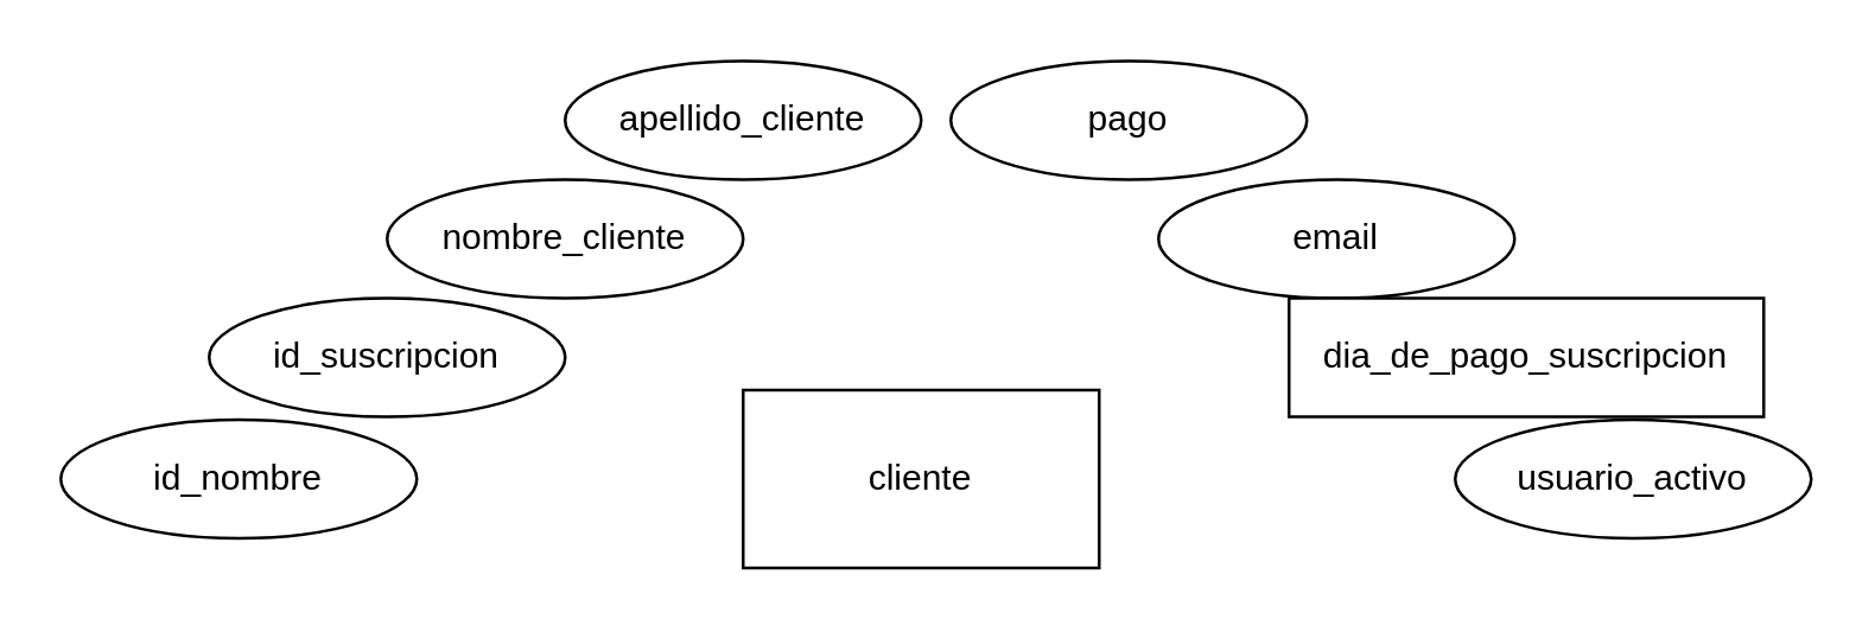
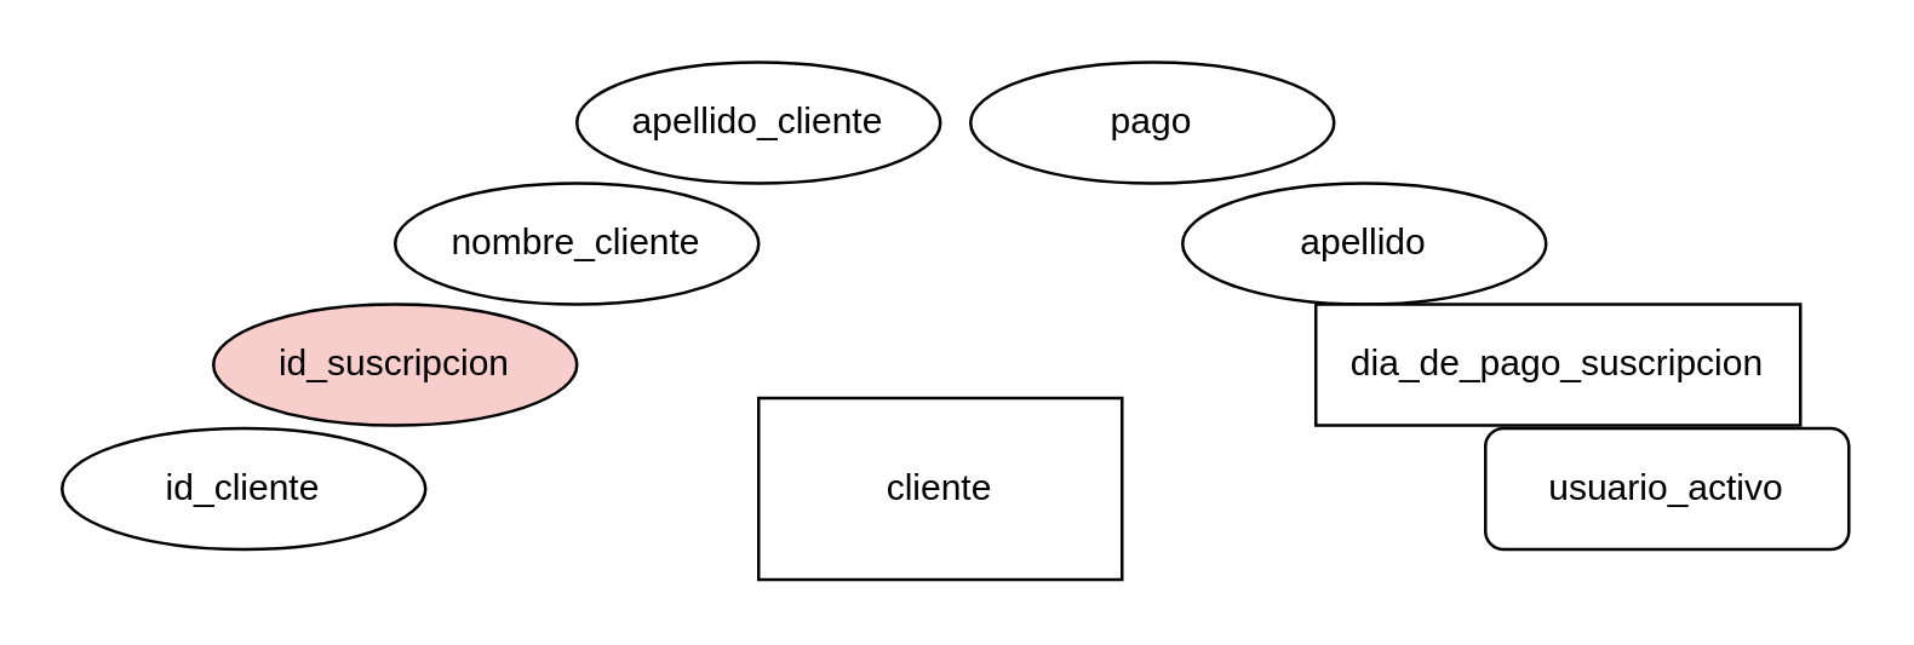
  <mxCell id="0" />
  <mxCell id="1" parent="0" />
  <mxCell id="2" value="cliente" style="rounded=0;whiteSpace=wrap;html=1;" parent="1" vertex="1"><mxGeometry x="250" y="131" width="120" height="60" as="geometry" /></mxCell>
- <mxCell id="3" value="id_nombre" style="ellipse;whiteSpace=wrap;html=1;" parent="1" vertex="1"><mxGeometry y="141" width="120" height="40" as="geometry" x="20" /></mxCell>
- <mxCell id="4" value="id_suscripcion" style="ellipse;whiteSpace=wrap;html=1;" parent="1" vertex="1"><mxGeometry x="70" y="100" width="120" height="40" as="geometry" /></mxCell>
+ <mxCell id="3" value="id_cliente" style="ellipse;whiteSpace=wrap;html=1;" parent="1" vertex="1"><mxGeometry y="141" width="120" height="40" as="geometry" x="20" /></mxCell>
+ <mxCell id="4" value="id_suscripcion" style="ellipse;whiteSpace=wrap;html=1;fillColor=#f8cecc;" parent="1" vertex="1"><mxGeometry x="70" y="100" width="120" height="40" as="geometry" /></mxCell>
  <mxCell id="5" value="nombre_cliente" style="ellipse;whiteSpace=wrap;html=1;" parent="1" vertex="1"><mxGeometry x="130" y="60" width="120" height="40" as="geometry" /></mxCell>
  <mxCell id="6" value="apellido_cliente" style="ellipse;whiteSpace=wrap;html=1;" parent="1" vertex="1"><mxGeometry x="190" y="20" width="120" height="40" as="geometry" /></mxCell>
  <mxCell id="7" value="pago" style="ellipse;whiteSpace=wrap;html=1;" parent="1" vertex="1"><mxGeometry x="320" y="20" width="120" height="40" as="geometry" /></mxCell>
- <mxCell id="8" value="&lt;span style=&quot;font-weight: normal&quot;&gt;email&lt;/span&gt;" style="ellipse;whiteSpace=wrap;html=1;fontStyle=1" parent="1" vertex="1"><mxGeometry x="390" y="60" width="120" height="40" as="geometry" /></mxCell>
+ <mxCell id="8" value="&lt;span style=&quot;font-weight: normal&quot;&gt;apellido&lt;/span&gt;" style="ellipse;whiteSpace=wrap;html=1;fontStyle=1" parent="1" vertex="1"><mxGeometry x="390" y="60" width="120" height="40" as="geometry" /></mxCell>
  <mxCell id="9" style="edgeStyle=orthogonalEdgeStyle;rounded=0;orthogonalLoop=1;jettySize=auto;html=1;exitX=0.5;exitY=1;exitDx=0;exitDy=0;" parent="1" source="8" target="8" edge="1"><mxGeometry relative="1" as="geometry" /></mxCell>
  <mxCell id="10" value="&lt;span style=&quot;font-weight: normal&quot;&gt;dia_de_pago_suscripcion&lt;/span&gt;" style="whiteSpace=wrap;html=1;fontStyle=1;rounded=0;" parent="1" vertex="1"><mxGeometry x="434" y="100" width="160" height="40" as="geometry" /></mxCell>
- <mxCell id="11" value="&lt;span style=&quot;font-weight: normal&quot;&gt;usuario_activo&lt;/span&gt;" style="ellipse;whiteSpace=wrap;html=1;fontStyle=1" parent="1" vertex="1"><mxGeometry x="490" y="141" width="120" height="40" as="geometry" /></mxCell>
+ <mxCell id="11" value="&lt;span style=&quot;font-weight: normal&quot;&gt;usuario_activo&lt;/span&gt;" style="whiteSpace=wrap;html=1;fontStyle=1;rounded=1;" parent="1" vertex="1"><mxGeometry x="490" y="141" width="120" height="40" as="geometry" /></mxCell>
